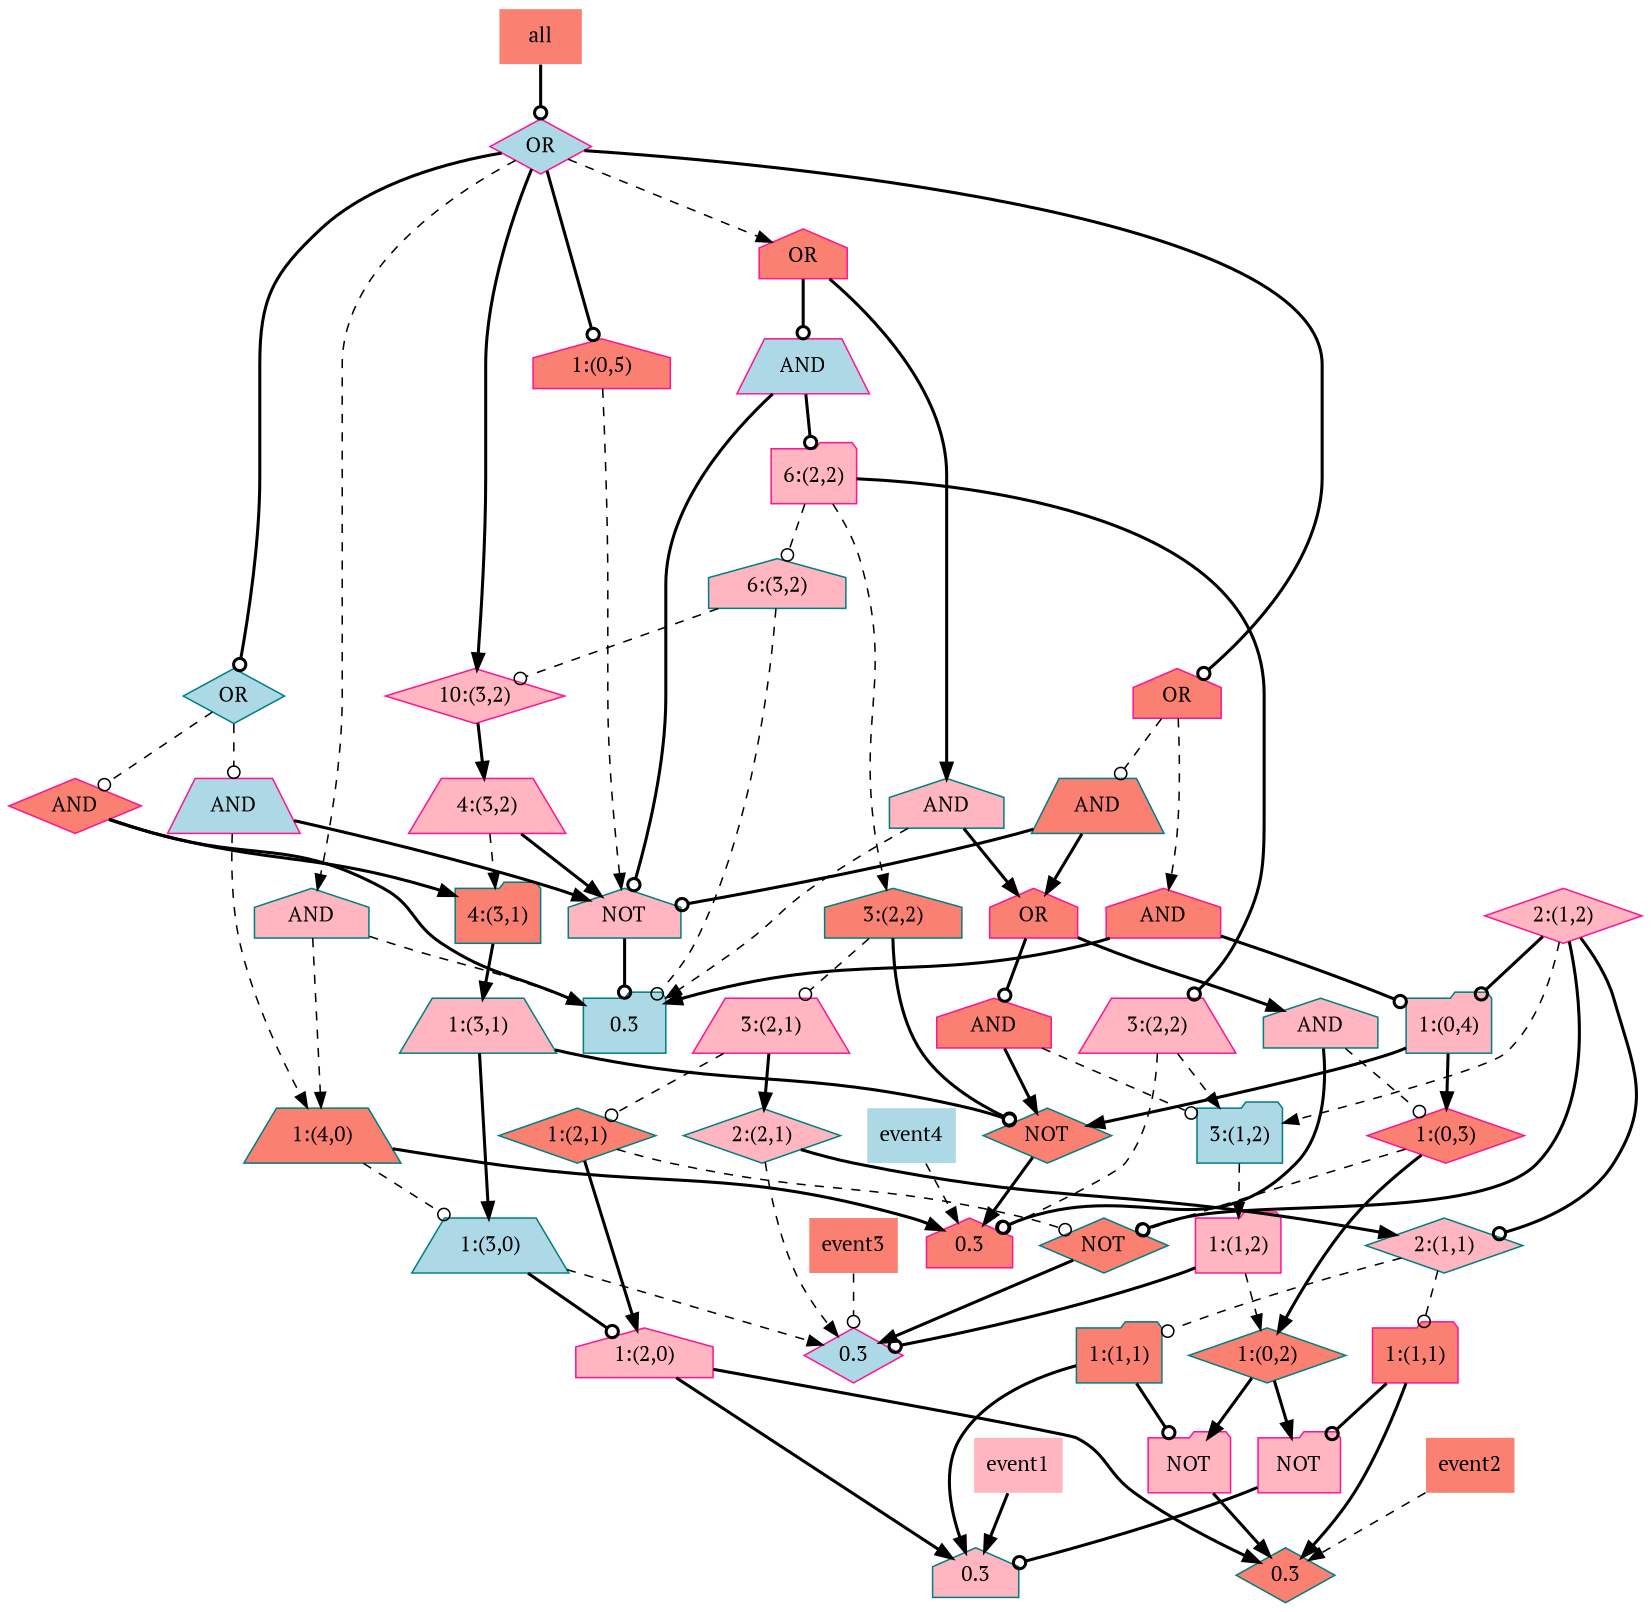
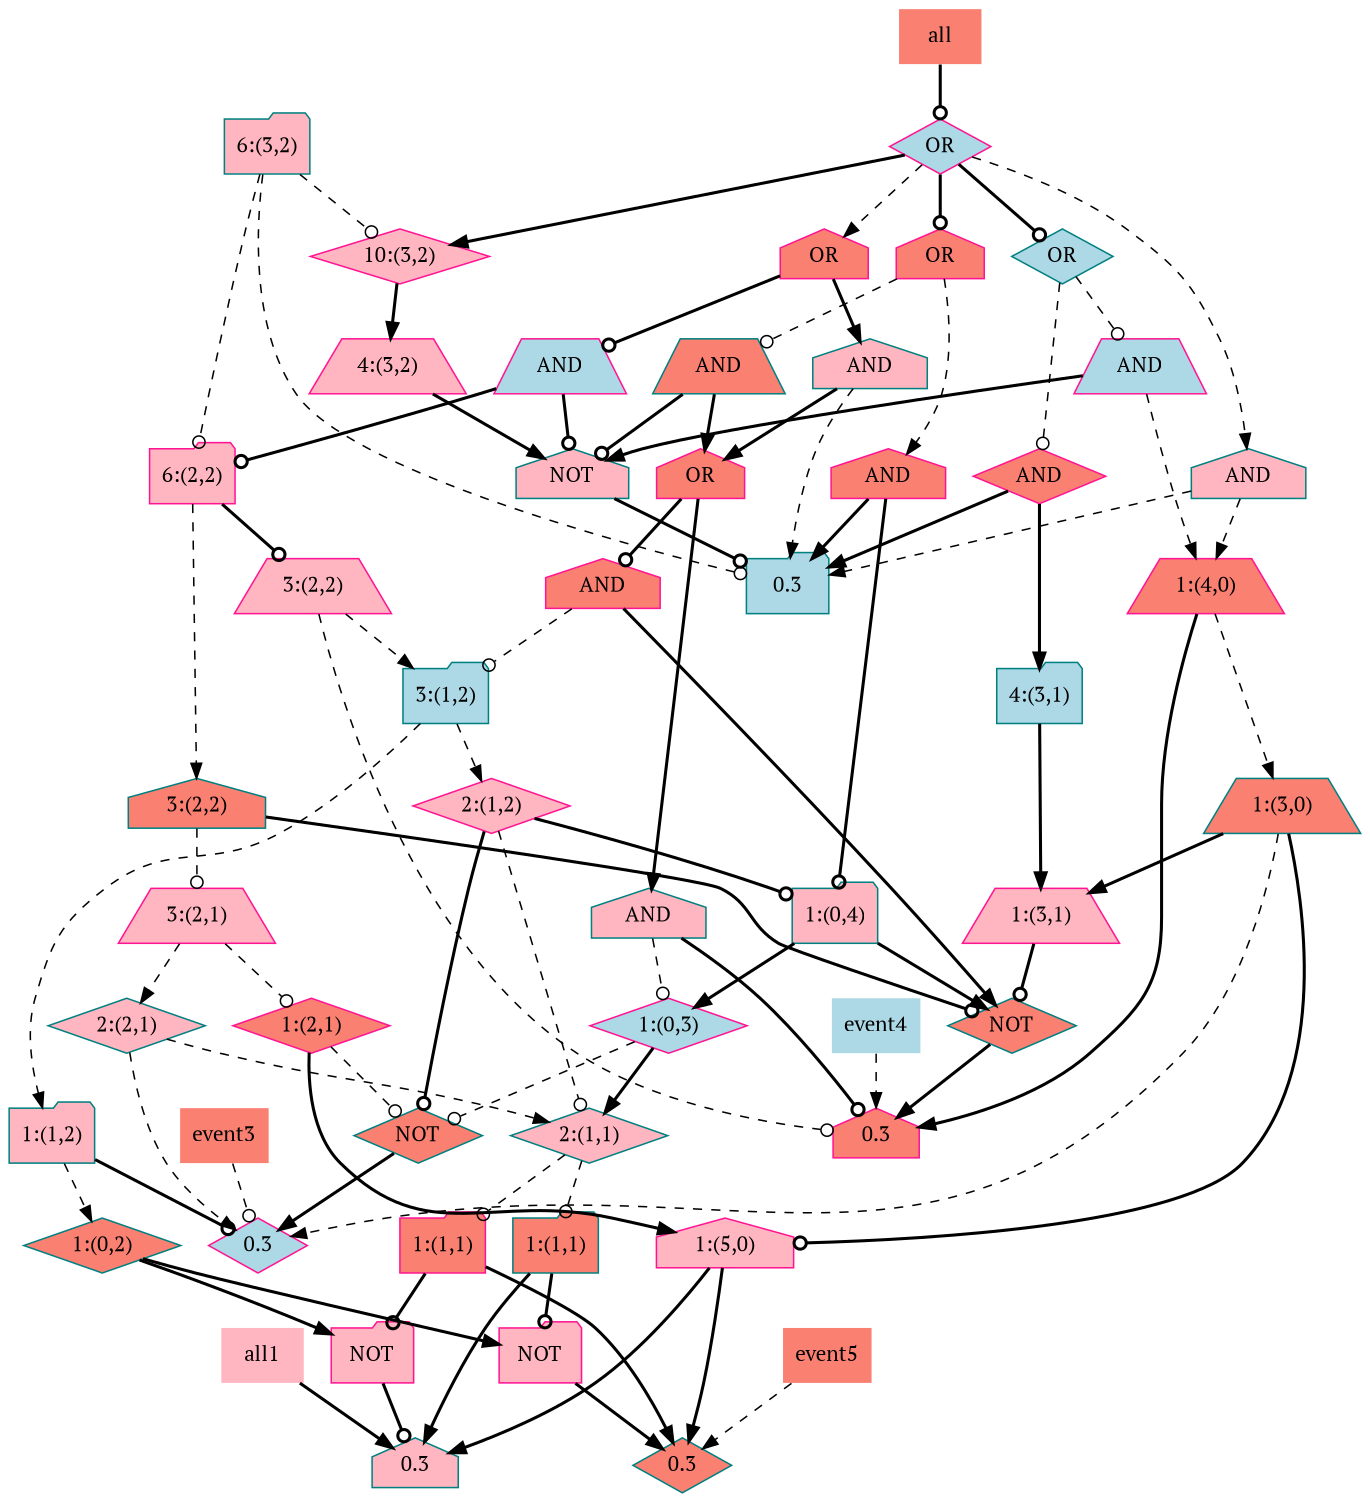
  digraph {
    fontname="PT Serif"
    node [color=deeppink fillcolor=salmon fontname="PT Serif" shape=house style=filled]
    edge [arrowhead=normal fontname="PT Serif" style=bold]
    n1 [color=teal fillcolor=lightpink label=0.3]
    n2 [color=teal label=0.3 shape=diamond]
    n3 [color=teal label="1:(0,2)" shape=diamond]
    n4 [fillcolor=lightpink label=NOT shape=folder]
    n5 [fillcolor=lightpink label=NOT shape=folder]
    n6 [fillcolor=lightblue label=0.3 shape=diamond]
-   n7 [label="1:(0,3)" shape=diamond]
+   n7 [fillcolor=lightblue label="1:(0,3)" shape=diamond]
    n8 [color=teal label=NOT shape=diamond]
    n9 [label=0.3]
    n10 [color=teal fillcolor=lightpink label="1:(0,4)" shape=folder]
    n11 [color=teal label=NOT shape=diamond]
    n12 [color=teal fillcolor=lightblue label=0.3 shape=folder]
-   n13 [label="1:(0,5)"]
    n14 [color=teal fillcolor=lightpink label=NOT]
    n15 [label=AND]
    n16 [color=teal fillcolor=lightpink label=AND]
-   n17 [fillcolor=lightpink label="1:(1,2)" shape=folder]
+   n17 [color=teal fillcolor=lightpink label="1:(1,2)" shape=folder]
    n18 [label="1:(1,1)" shape=folder]
    n19 [color=teal label="1:(1,1)" shape=folder]
    n20 [color=teal fillcolor=lightpink label="2:(1,1)" shape=diamond]
    n21 [fillcolor=lightpink label="2:(1,2)" shape=diamond]
    n22 [color=teal fillcolor=lightblue label="3:(1,2)" shape=folder]
    n23 [label=AND]
    n24 [label=OR]
    n25 [color=teal label=AND shape=trapezium]
    n26 [label=OR]
    n27 [color=teal fillcolor=lightpink label=AND]
    n28 [fillcolor=lightpink label="3:(2,2)" shape=trapezium]
    n29 [color=teal fillcolor=lightpink label="2:(2,1)" shape=diamond]
-   n30 [fillcolor=lightpink label="1:(2,0)"]
-   n31 [color=teal label="1:(2,1)" shape=diamond]
+   n30 [fillcolor=lightpink label="1:(5,0)"]
+   n31 [label="1:(2,1)" shape=diamond]
    n32 [fillcolor=lightpink label="3:(2,1)" shape=trapezium]
    n33 [color=teal label="3:(2,2)"]
    n34 [fillcolor=lightpink label="6:(2,2)" shape=folder]
    n35 [fillcolor=lightblue label=AND shape=trapezium]
    n36 [label=OR]
-   n37 [color=teal fillcolor=lightpink label="6:(3,2)"]
+   n37 [color=teal fillcolor=lightpink label="6:(3,2)" shape=folder]
    n38 [fillcolor=lightpink label="10:(3,2)" shape=diamond]
-   n39 [color=teal fillcolor=lightblue label="1:(3,0)" shape=trapezium]
-   n40 [color=teal fillcolor=lightpink label="1:(3,1)" shape=trapezium]
-   n41 [color=teal label="4:(3,1)" shape=folder]
+   n39 [color=teal label="1:(3,0)" shape=trapezium]
+   n40 [fillcolor=lightpink label="1:(3,1)" shape=trapezium]
+   n41 [color=teal fillcolor=lightblue label="4:(3,1)" shape=folder]
    n42 [fillcolor=lightpink label="4:(3,2)" shape=trapezium]
    n43 [label=AND shape=diamond]
-   n44 [color=teal label="1:(4,0)" shape=trapezium]
+   n44 [label="1:(4,0)" shape=trapezium]
    n45 [fillcolor=lightblue label=AND shape=trapezium]
    n46 [color=teal fillcolor=lightblue label=OR shape=diamond]
    n47 [color=teal fillcolor=lightpink label=AND]
    n48 [fillcolor=lightblue label=OR shape=diamond]
-   n49 [color=teal fillcolor=lightpink label=event1 shape=plaintext]
+   n49 [color=teal fillcolor=lightpink label=all1 shape=plaintext]
    n50 [label=event3 shape=plaintext]
    n51 [fillcolor=lightblue label=event4 shape=plaintext]
    n52 [label=all shape=plaintext]
-   n53 [color=teal label=event2 shape=plaintext]
+   n53 [color=teal label=event5 shape=plaintext]
    n3 -> n4
    n3 -> n5
    n4 -> n1 [arrowhead=odot]
    n5 -> n2
-   n7 -> n3
+   n7 -> n20
    n7 -> n8 [arrowhead=odot style=dashed]
    n8 -> n6
    n10 -> n7
    n10 -> n11
    n11 -> n9
-   n13 -> n14 [style=dashed]
    n14 -> n12 [arrowhead=odot]
    n15 -> n10 [arrowhead=odot]
    n15 -> n12
    n16 -> n7 [arrowhead=odot style=dashed]
    n16 -> n9 [arrowhead=odot]
    n17 -> n3 [style=dashed]
    n17 -> n6 [arrowhead=odot]
    n18 -> n2
    n18 -> n4 [arrowhead=odot]
    n19 -> n1
    n19 -> n5 [arrowhead=odot]
    n20 -> n18 [arrowhead=odot style=dashed]
    n20 -> n19 [arrowhead=odot style=dashed]
    n21 -> n8 [arrowhead=odot]
    n21 -> n10 [arrowhead=odot]
-   n21 -> n20 [arrowhead=odot]
+   n21 -> n20 [arrowhead=odot style=dashed]
    n22 -> n17 [style=dashed]
-   n21 -> n22 [style=dashed]
+   n22 -> n21 [style=dashed]
    n23 -> n11
    n23 -> n22 [arrowhead=odot style=dashed]
    n24 -> n16
    n24 -> n23 [arrowhead=odot]
    n25 -> n14 [arrowhead=odot]
    n25 -> n24
    n26 -> n15 [style=dashed]
    n26 -> n25 [arrowhead=odot style=dashed]
    n27 -> n12 [style=dashed]
    n27 -> n24
    n28 -> n9 [arrowhead=odot style=dashed]
    n28 -> n22 [style=dashed]
    n29 -> n6 [style=dashed]
-   n29 -> n20
+   n29 -> n20 [style=dashed]
    n30 -> n1
    n30 -> n2
    n31 -> n8 [arrowhead=odot style=dashed]
    n31 -> n30
-   n32 -> n29
+   n32 -> n29 [style=dashed]
    n32 -> n31 [arrowhead=odot style=dashed]
    n33 -> n11 [arrowhead=odot]
    n33 -> n32 [arrowhead=odot style=dashed]
    n34 -> n28 [arrowhead=odot]
    n34 -> n33 [style=dashed]
    n35 -> n14 [arrowhead=odot]
    n35 -> n34 [arrowhead=odot]
    n36 -> n27
    n36 -> n35 [arrowhead=odot]
    n37 -> n12 [arrowhead=odot style=dashed]
-   n34 -> n37 [arrowhead=odot style=dashed]
+   n37 -> n34 [arrowhead=odot style=dashed]
    n37 -> n38 [arrowhead=odot style=dashed]
    n38 -> n42
    n39 -> n6 [style=dashed]
    n39 -> n30 [arrowhead=odot]
    n40 -> n11 [arrowhead=odot]
-   n40 -> n39
+   n39 -> n40
    n41 -> n40
    n42 -> n14
-   n42 -> n41 [style=dashed]
    n43 -> n12
    n43 -> n41
    n44 -> n9
-   n44 -> n39 [arrowhead=odot style=dashed]
+   n44 -> n39 [style=dashed]
    n45 -> n14
    n45 -> n44 [style=dashed]
    n46 -> n43 [arrowhead=odot style=dashed]
    n46 -> n45 [arrowhead=odot style=dashed]
    n47 -> n12 [style=dashed]
    n47 -> n44 [style=dashed]
-   n48 -> n13 [arrowhead=odot]
    n48 -> n26 [arrowhead=odot]
    n48 -> n36 [style=dashed]
    n48 -> n38
    n48 -> n46 [arrowhead=odot]
    n48 -> n47 [style=dashed]
    n49 -> n1
    n50 -> n6 [arrowhead=odot style=dashed]
    n51 -> n9 [style=dashed]
    n52 -> n48 [arrowhead=odot]
    n53 -> n2 [style=dashed]
  }
